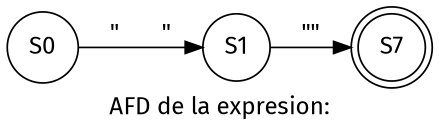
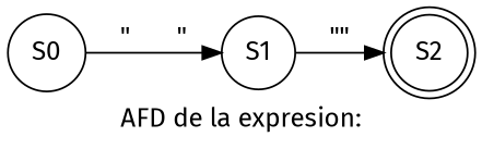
  digraph {
    label="AFD de la expresion:"
    rankdir=LR
    fontname="Fira Sans"
    node [shape=circle fontname="Fira Sans"]
    edge [fontname="Fira Sans"]
    n1 [label=S0]
    n2 [label=S1]
-   n3 [label=S7 shape=doublecircle]
+   n3 [label=S2 shape=doublecircle]
    n1 -> n2 [label="\"	\""]
    n2 -> n3 [label="\"\""]
  }
